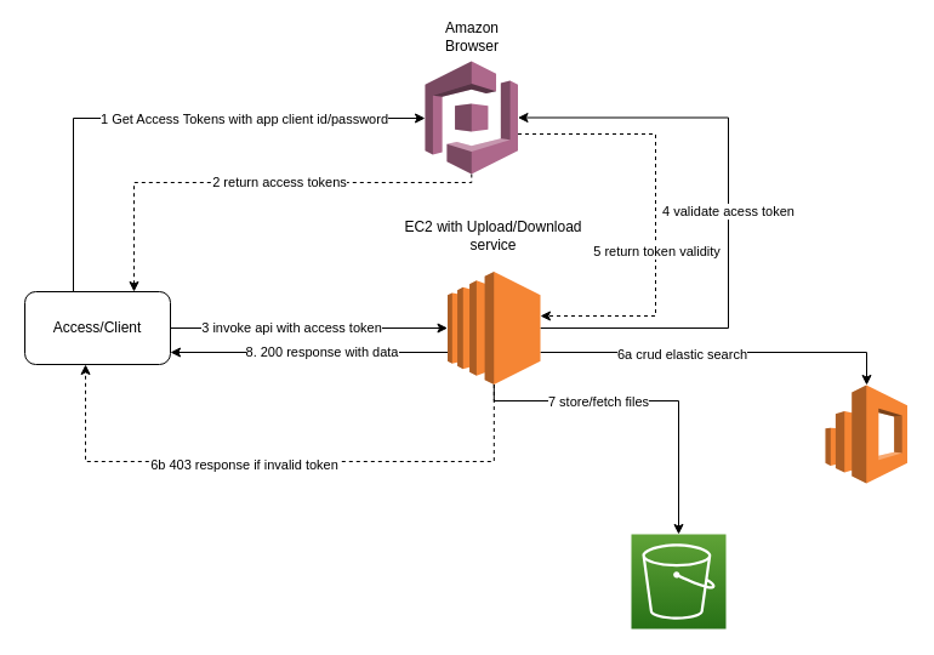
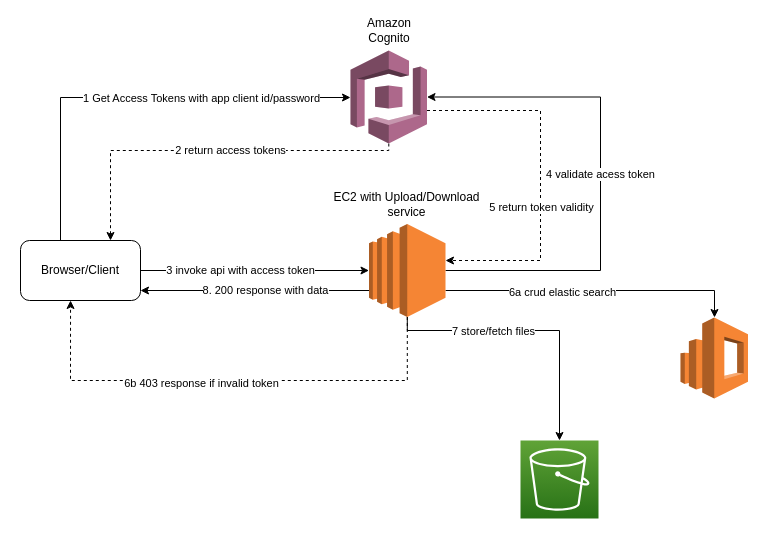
  <mxCell id="0" />
  <mxCell id="1" parent="0" />
  <mxCell id="2" value="2 return access tokens" style="edgeStyle=orthogonalEdgeStyle;rounded=0;orthogonalLoop=1;jettySize=auto;html=1;entryX=0.75;entryY=0;entryDx=0;entryDy=0;dashed=1;" edge="1" parent="1" source="5" target="10"><mxGeometry x="-0.119" relative="1" as="geometry"><Array as="points"><mxPoint x="388" y="150" /><mxPoint x="110" y="150" /></Array><mxPoint as="offset" /></mxGeometry></mxCell>
  <mxCell id="3" style="edgeStyle=orthogonalEdgeStyle;rounded=0;orthogonalLoop=1;jettySize=auto;html=1;dashed=1;" edge="1" parent="1" source="5" target="20"><mxGeometry relative="1" as="geometry"><Array as="points"><mxPoint x="540" y="110" /><mxPoint x="540" y="260" /></Array></mxGeometry></mxCell>
  <mxCell id="4" value="5 return token validity" style="edgeLabel;html=1;align=center;verticalAlign=middle;resizable=0;points=[];" vertex="1" connectable="0" parent="3"><mxGeometry x="0.172" relative="1" as="geometry"><mxPoint as="offset" /></mxGeometry></mxCell>
  <mxCell id="5" value="" style="outlineConnect=0;dashed=0;verticalLabelPosition=bottom;verticalAlign=top;align=center;html=1;shape=mxgraph.aws3.cognito;fillColor=#AD688B;gradientColor=none;" vertex="1" parent="1"><mxGeometry x="350" y="50" width="76.5" height="93" as="geometry" /></mxCell>
- <mxCell id="6" value="Amazon Browser" style="text;html=1;strokeColor=none;fillColor=none;align=center;verticalAlign=middle;whiteSpace=wrap;rounded=0;" vertex="1" parent="1"><mxGeometry x="368.5" y="20" width="40" height="20" as="geometry" /></mxCell>
+ <mxCell id="6" value="Amazon Cognito" style="text;html=1;strokeColor=none;fillColor=none;align=center;verticalAlign=middle;whiteSpace=wrap;rounded=0;" vertex="1" parent="1"><mxGeometry x="368.5" y="20" width="40" height="20" as="geometry" /></mxCell>
  <mxCell id="7" style="edgeStyle=orthogonalEdgeStyle;rounded=0;orthogonalLoop=1;jettySize=auto;html=1;" edge="1" parent="1" source="10" target="5"><mxGeometry relative="1" as="geometry"><Array as="points"><mxPoint x="60" y="97" /></Array></mxGeometry></mxCell>
  <mxCell id="8" value="1 Get Access Tokens with app client id/password" style="edgeLabel;html=1;align=center;verticalAlign=middle;resizable=0;points=[];" vertex="1" connectable="0" parent="7"><mxGeometry x="-0.338" y="-3" relative="1" as="geometry"><mxPoint x="140" y="-3" as="offset" /></mxGeometry></mxCell>
  <mxCell id="9" value="3 invoke api with access token" style="edgeStyle=orthogonalEdgeStyle;rounded=0;orthogonalLoop=1;jettySize=auto;html=1;" edge="1" parent="1" source="10" target="20"><mxGeometry x="-0.125" relative="1" as="geometry"><mxPoint as="offset" /></mxGeometry></mxCell>
- <mxCell id="10" value="Access/Client" style="rounded=1;whiteSpace=wrap;html=1;" vertex="1" parent="1"><mxGeometry x="20" y="240" width="120" height="60" as="geometry" /></mxCell>
+ <mxCell id="10" value="Browser/Client" style="rounded=1;whiteSpace=wrap;html=1;" vertex="1" parent="1"><mxGeometry x="20" y="240" width="120" height="60" as="geometry" /></mxCell>
  <mxCell id="11" value="4 validate acess token" style="edgeStyle=orthogonalEdgeStyle;rounded=0;orthogonalLoop=1;jettySize=auto;html=1;entryX=1;entryY=0.5;entryDx=0;entryDy=0;entryPerimeter=0;" edge="1" parent="1" source="20" target="5"><mxGeometry relative="1" as="geometry"><Array as="points"><mxPoint x="600" y="270" /><mxPoint x="600" y="97" /></Array></mxGeometry></mxCell>
  <mxCell id="12" style="edgeStyle=orthogonalEdgeStyle;rounded=0;orthogonalLoop=1;jettySize=auto;html=1;" edge="1" parent="1" source="20" target="22"><mxGeometry relative="1" as="geometry"><Array as="points"><mxPoint x="714" y="290" /></Array></mxGeometry></mxCell>
  <mxCell id="13" value="6a crud elastic search" style="edgeLabel;html=1;align=center;verticalAlign=middle;resizable=0;points=[];" vertex="1" connectable="0" parent="12"><mxGeometry x="-0.216" y="-1" relative="1" as="geometry"><mxPoint as="offset" /></mxGeometry></mxCell>
  <mxCell id="14" style="edgeStyle=orthogonalEdgeStyle;rounded=0;orthogonalLoop=1;jettySize=auto;html=1;entryX=0.417;entryY=1;entryDx=0;entryDy=0;entryPerimeter=0;dashed=1;" edge="1" parent="1" source="20" target="10"><mxGeometry relative="1" as="geometry"><Array as="points"><mxPoint x="407" y="380" /><mxPoint x="70" y="380" /></Array></mxGeometry></mxCell>
  <mxCell id="15" value="6b 403 response if invalid token" style="edgeLabel;html=1;align=center;verticalAlign=middle;resizable=0;points=[];" vertex="1" connectable="0" parent="14"><mxGeometry x="0.126" y="2" relative="1" as="geometry"><mxPoint as="offset" /></mxGeometry></mxCell>
  <mxCell id="16" style="edgeStyle=orthogonalEdgeStyle;rounded=0;orthogonalLoop=1;jettySize=auto;html=1;entryX=0.5;entryY=0;entryDx=0;entryDy=0;entryPerimeter=0;" edge="1" parent="1" source="20" target="23"><mxGeometry relative="1" as="geometry"><Array as="points"><mxPoint x="407" y="330" /><mxPoint x="559" y="330" /></Array></mxGeometry></mxCell>
  <mxCell id="17" value="7 store/fetch files" style="edgeLabel;html=1;align=center;verticalAlign=middle;resizable=0;points=[];" vertex="1" connectable="0" parent="16"><mxGeometry x="-0.284" relative="1" as="geometry"><mxPoint as="offset" /></mxGeometry></mxCell>
  <mxCell id="18" style="edgeStyle=orthogonalEdgeStyle;rounded=0;orthogonalLoop=1;jettySize=auto;html=1;" edge="1" parent="1" source="20"><mxGeometry relative="1" as="geometry"><mxPoint x="140" y="290" as="targetPoint" /><Array as="points"><mxPoint x="140" y="290" /></Array></mxGeometry></mxCell>
  <mxCell id="19" value="8. 200 response with data" style="edgeLabel;html=1;align=center;verticalAlign=middle;resizable=0;points=[];" vertex="1" connectable="0" parent="18"><mxGeometry x="-0.085" y="-1" relative="1" as="geometry"><mxPoint x="1" as="offset" /></mxGeometry></mxCell>
  <mxCell id="20" value="" style="outlineConnect=0;dashed=0;verticalLabelPosition=bottom;verticalAlign=top;align=center;html=1;shape=mxgraph.aws3.ec2;fillColor=#F58534;gradientColor=none;" vertex="1" parent="1"><mxGeometry x="368.5" y="223.5" width="76.5" height="93" as="geometry" /></mxCell>
- <mxCell id="21" value="EC2 with Upload/Download service" style="text;html=1;strokeColor=none;fillColor=none;align=center;verticalAlign=middle;whiteSpace=wrap;rounded=0;" vertex="1" parent="1"><mxGeometry x="324.25" y="173.5" width="165" height="40" as="geometry" /></mxCell>
+ <mxCell id="21" value="EC2 with Upload/Download service" style="text;html=1;strokeColor=none;fillColor=none;align=center;verticalAlign=middle;whiteSpace=wrap;rounded=0;" vertex="1" parent="1"><mxGeometry x="324.25" y="183.5" width="165" height="40" as="geometry" /></mxCell>
  <mxCell id="22" value="" style="outlineConnect=0;dashed=0;verticalLabelPosition=bottom;verticalAlign=top;align=center;html=1;shape=mxgraph.aws3.elasticsearch_service;fillColor=#F58534;gradientColor=none;" vertex="1" parent="1"><mxGeometry x="680" y="317" width="67.5" height="81" as="geometry" /></mxCell>
  <mxCell id="23" value="" style="points=[[0,0,0],[0.25,0,0],[0.5,0,0],[0.75,0,0],[1,0,0],[0,1,0],[0.25,1,0],[0.5,1,0],[0.75,1,0],[1,1,0],[0,0.25,0],[0,0.5,0],[0,0.75,0],[1,0.25,0],[1,0.5,0],[1,0.75,0]];outlineConnect=0;fontColor=#232F3E;gradientColor=#60A337;gradientDirection=north;fillColor=#277116;strokeColor=#ffffff;dashed=0;verticalLabelPosition=bottom;verticalAlign=top;align=center;html=1;fontSize=12;fontStyle=0;aspect=fixed;shape=mxgraph.aws4.resourceIcon;resIcon=mxgraph.aws4.s3;" vertex="1" parent="1"><mxGeometry x="520" y="440" width="78" height="78" as="geometry" /></mxCell>
